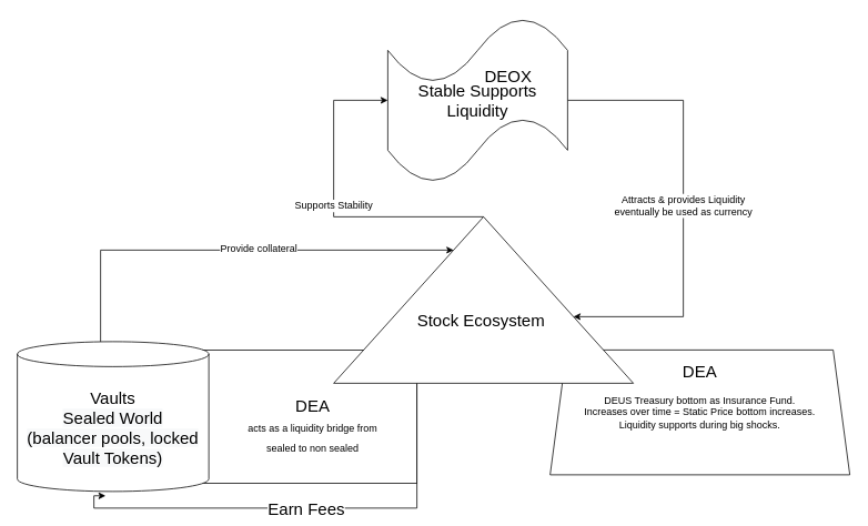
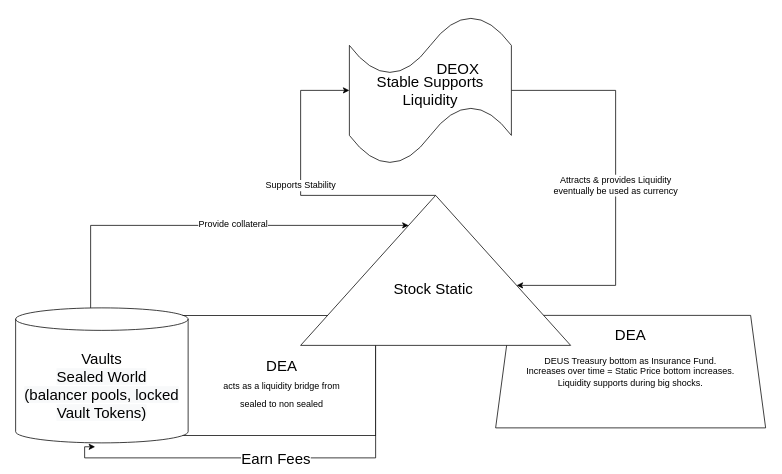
  <mxCell id="0" />
  <mxCell id="1" parent="0" />
  <mxCell id="2" value="Earn Fees" style="edgeStyle=orthogonalEdgeStyle;rounded=0;orthogonalLoop=1;jettySize=auto;html=1;entryX=0.461;entryY=1.029;entryDx=0;entryDy=0;entryPerimeter=0;fontSize=20;" edge="1" parent="1" source="13" target="12"><mxGeometry relative="1" as="geometry"><Array as="points"><mxPoint x="500" y="610" /><mxPoint x="112" y="610" /></Array></mxGeometry></mxCell>
  <mxCell id="3" value="Supports Stability" style="edgeStyle=orthogonalEdgeStyle;rounded=0;orthogonalLoop=1;jettySize=auto;html=1;fontSize=12;exitX=1;exitY=0.5;exitDx=0;exitDy=0;" edge="1" parent="1" source="13" target="5"><mxGeometry relative="1" as="geometry"><Array as="points"><mxPoint x="400" y="260" /><mxPoint x="400" y="120" /></Array></mxGeometry></mxCell>
  <mxCell id="4" value="Attracts &amp;amp; provides Liquidity &lt;br&gt;eventually be used as currency" style="edgeStyle=orthogonalEdgeStyle;rounded=0;orthogonalLoop=1;jettySize=auto;html=1;fontSize=12;exitX=1;exitY=0.5;exitDx=0;exitDy=0;exitPerimeter=0;" edge="1" parent="1" source="5" target="13"><mxGeometry relative="1" as="geometry"><mxPoint x="740" y="130" as="sourcePoint" /><Array as="points"><mxPoint x="820" y="120" /><mxPoint x="820" y="380" /></Array></mxGeometry></mxCell>
  <mxCell id="5" value="Stable Supports Liquidity" style="shape=tape;whiteSpace=wrap;html=1;fontSize=20;" vertex="1" parent="1"><mxGeometry x="465" width="216" height="200" as="geometry" y="20" /></mxCell>
  <mxCell id="6" style="edgeStyle=orthogonalEdgeStyle;rounded=0;orthogonalLoop=1;jettySize=auto;html=1;fontSize=20;" edge="1" parent="1" source="12" target="13"><mxGeometry relative="1" as="geometry"><Array as="points"><mxPoint x="120" y="300" /></Array></mxGeometry></mxCell>
  <mxCell id="7" value="Provide collateral" style="edgeLabel;html=1;align=center;verticalAlign=middle;resizable=0;points=[];fontSize=12;" vertex="1" connectable="0" parent="6"><mxGeometry x="0.121" y="3" relative="1" as="geometry"><mxPoint as="offset" /></mxGeometry></mxCell>
  <mxCell id="8" value="" style="rounded=0;whiteSpace=wrap;html=1;fontSize=20;" vertex="1" parent="1"><mxGeometry x="220" y="420" width="280" height="160" as="geometry" /></mxCell>
  <mxCell id="9" value="DEA&lt;br&gt;&lt;font style=&quot;font-size: 12px&quot;&gt;acts as a liquidity bridge from sealed to non sealed&lt;/font&gt;" style="text;html=1;strokeColor=none;fillColor=none;align=center;verticalAlign=middle;whiteSpace=wrap;rounded=0;fontSize=20;" vertex="1" parent="1"><mxGeometry x="290" y="500" width="170" height="20" as="geometry" /></mxCell>
  <mxCell id="10" value="DEUS Treasury bottom as Insurance Fund.&lt;br&gt;Increases over time = Static Price bottom increases.&lt;br&gt;Liquidity supports during big shocks." style="shape=trapezoid;perimeter=trapezoidPerimeter;whiteSpace=wrap;html=1;fixedSize=1;fontSize=12;" vertex="1" parent="1"><mxGeometry x="660" y="420" width="360" height="150" as="geometry" /></mxCell>
  <mxCell id="11" value="DEA" style="text;html=1;strokeColor=none;fillColor=none;align=center;verticalAlign=middle;whiteSpace=wrap;rounded=0;fontSize=20;" vertex="1" parent="1"><mxGeometry x="680" y="435" width="320" height="20" as="geometry" /></mxCell>
  <mxCell id="12" value="Vaults&lt;br&gt;&lt;span style=&quot;color: rgb(0 , 0 , 0) ; font-family: &amp;#34;helvetica&amp;#34; ; font-size: 20px ; font-style: normal ; font-weight: 400 ; letter-spacing: normal ; text-align: center ; text-indent: 0px ; text-transform: none ; word-spacing: 0px ; background-color: rgb(248 , 249 , 250) ; display: inline ; float: none&quot;&gt;Sealed World&lt;/span&gt;&lt;br style=&quot;color: rgb(0 , 0 , 0) ; font-family: &amp;#34;helvetica&amp;#34; ; font-size: 20px ; font-style: normal ; font-weight: 400 ; letter-spacing: normal ; text-align: center ; text-indent: 0px ; text-transform: none ; word-spacing: 0px ; background-color: rgb(248 , 249 , 250)&quot;&gt;&lt;span style=&quot;color: rgb(0 , 0 , 0) ; font-family: &amp;#34;helvetica&amp;#34; ; font-size: 20px ; font-style: normal ; font-weight: 400 ; letter-spacing: normal ; text-align: center ; text-indent: 0px ; text-transform: none ; word-spacing: 0px ; background-color: rgb(248 , 249 , 250) ; display: inline ; float: none&quot;&gt;(balancer pools, locked Vault Tokens)&lt;/span&gt;" style="shape=cylinder3;whiteSpace=wrap;html=1;boundedLbl=1;backgroundOutline=1;size=15;fontSize=20;" vertex="1" parent="1"><mxGeometry x="20" y="410" width="230" height="180" as="geometry" /></mxCell>
- <mxCell id="13" value="&lt;font style=&quot;font-size: 20px&quot;&gt;&lt;br&gt;&lt;br&gt;Stock Ecosystem&amp;nbsp;&lt;/font&gt;" style="triangle;whiteSpace=wrap;html=1;direction=north;" vertex="1" parent="1"><mxGeometry x="400" y="260" width="360" height="200" as="geometry" /></mxCell>
+ <mxCell id="13" value="&lt;font style=&quot;font-size: 20px&quot;&gt;&lt;br&gt;&lt;br&gt;Stock Static&amp;nbsp;&lt;/font&gt;" style="triangle;whiteSpace=wrap;html=1;direction=north;" vertex="1" parent="1"><mxGeometry x="400" y="260" width="360" height="200" as="geometry" /></mxCell>
  <mxCell id="14" value="DEOX" style="text;html=1;strokeColor=none;fillColor=none;align=center;verticalAlign=middle;whiteSpace=wrap;rounded=0;fontSize=20;" vertex="1" parent="1"><mxGeometry x="550" y="80" width="120" height="20" as="geometry" /></mxCell>
